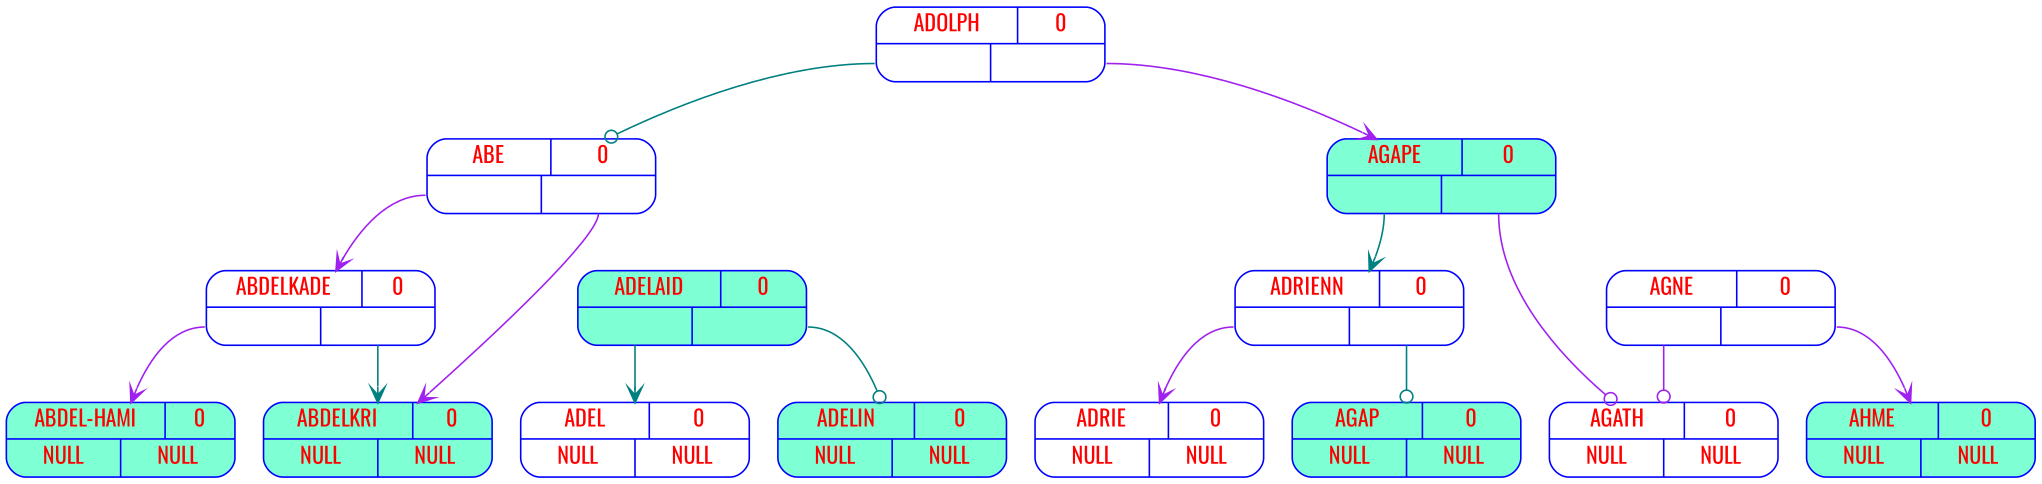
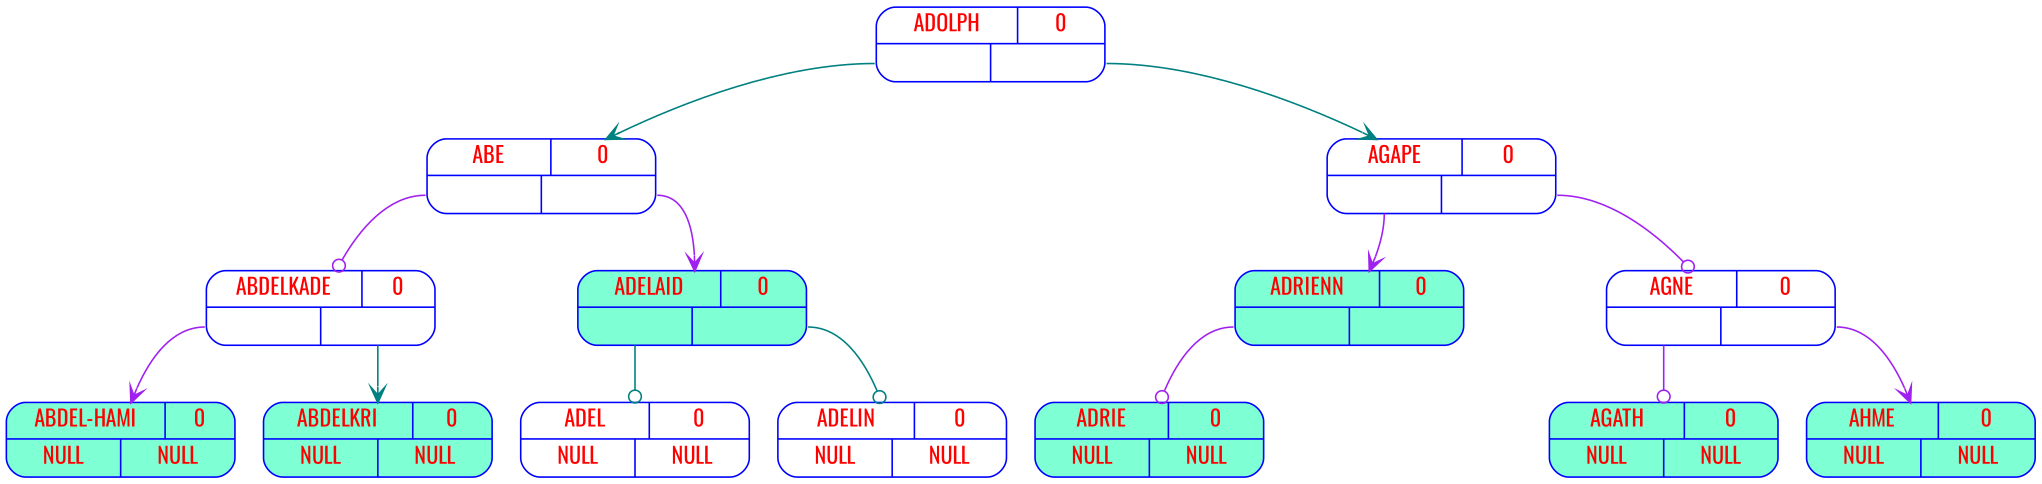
  digraph {
    fontname=Oswald
    node [color=blue fillcolor=white fontcolor=red fontname=Oswald fontsize=14 shape=record style="rounded, filled,filled"]
    edge [arrowhead=odot color=purple fontname=Oswald tailport=g]
    n1 [label="{{<c> ADOLPH | <b> 0} | { <g> | <d>}}" width=2]
    n2 [label="{{<c> ABE | <b> 0} | { <g> | <d>}}" width=2]
-   n3 [fillcolor=aquamarine label="{{<c> AGAPE | <b> 0} | { <g> | <d>}}" width=2]
+   n3 [label="{{<c> AGAPE | <b> 0} | { <g> | <d>}}" width=2]
    n4 [label="{{<c> ABDELKADE | <b> 0} | { <g> | <d>}}" width=2]
    n5 [fillcolor=aquamarine label="{{<c> ADELAID | <b> 0} | { <g> | <d>}}" width=2]
-   n6 [label="{{<c> ADRIENN | <b> 0} | { <g> | <d>}}" width=2]
+   n6 [fillcolor=aquamarine label="{{<c> ADRIENN | <b> 0} | { <g> | <d>}}" width=2]
    n7 [label="{{<c> AGNE | <b> 0} | { <g> | <d>}}" width=2]
    n8 [fillcolor=aquamarine label="{{<c> ABDEL-HAMI | <b> 0} | { <g> NULL | <d> NULL}}" width=2]
    n9 [fillcolor=aquamarine label="{{<c> ABDELKRI | <b> 0} | { <g> NULL | <d> NULL}}" width=2]
    n10 [label="{{<c> ADEL | <b> 0} | { <g> NULL | <d> NULL}}" width=2]
-   n11 [fillcolor=aquamarine label="{{<c> ADELIN | <b> 0} | { <g> NULL | <d> NULL}}" width=2]
-   n12 [label="{{<c> ADRIE | <b> 0} | { <g> NULL | <d> NULL}}" width=2]
-   n13 [fillcolor=aquamarine label="{{<c> AGAP | <b> 0} | { <g> NULL | <d> NULL}}" width=2]
-   n14 [label="{{<c> AGATH | <b> 0} | { <g> NULL | <d> NULL}}" width=2]
+   n11 [label="{{<c> ADELIN | <b> 0} | { <g> NULL | <d> NULL}}" width=2]
+   n12 [fillcolor=aquamarine label="{{<c> ADRIE | <b> 0} | { <g> NULL | <d> NULL}}" width=2]
+   n14 [fillcolor=aquamarine label="{{<c> AGATH | <b> 0} | { <g> NULL | <d> NULL}}" width=2]
    n15 [fillcolor=aquamarine label="{{<c> AHME | <b> 0} | { <g> NULL | <d> NULL}}" width=2]
-   n1 -> n2 [color=teal]
-   n1 -> n3 [arrowhead=vee tailport=d]
-   n2 -> n4 [arrowhead=vee]
-   n2 -> n9 [arrowhead=vee tailport=d]
-   n3 -> n6 [arrowhead=vee color=teal]
-   n3 -> n14 [tailport=d]
+   n1 -> n2 [arrowhead=vee color=teal]
+   n1 -> n3 [arrowhead=vee color=teal tailport=d]
+   n2 -> n4
+   n2 -> n5 [arrowhead=vee tailport=d]
+   n3 -> n6 [arrowhead=vee]
+   n3 -> n7 [tailport=d]
    n4 -> n8 [arrowhead=vee]
    n4 -> n9 [arrowhead=vee color=teal tailport=d]
-   n5 -> n10 [arrowhead=vee color=teal]
+   n5 -> n10 [color=teal]
    n5 -> n11 [color=teal tailport=d]
-   n6 -> n12 [arrowhead=vee]
-   n6 -> n13 [color=teal tailport=d]
+   n6 -> n12
    n7 -> n14
    n7 -> n15 [arrowhead=vee tailport=d]
  }
